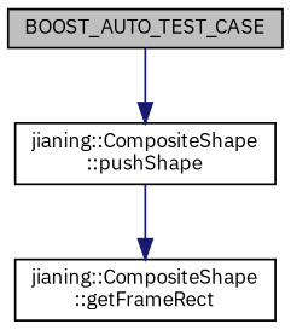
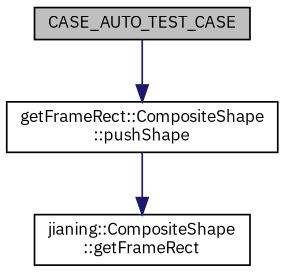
  digraph {
    fontname="IBM Plex Sans"
    rankdir=TB
    node [color=black fillcolor=white fontname="IBM Plex Sans" fontsize=10 shape=record style=filled]
    edge [color=midnightblue fontname="IBM Plex Sans" fontsize=10 labelfontname=Helvetica labelfontsize=10 style=solid]
-   n1 [fillcolor=grey75 fontcolor=black height=0.2 label=BOOST_AUTO_TEST_CASE width=0.4]
-   n2 [height=0.2 label="jianing::CompositeShape\l::pushShape" width=0.4]
+   n1 [fillcolor=grey75 fontcolor=black height=0.2 label=CASE_AUTO_TEST_CASE width=0.4]
+   n2 [height=0.2 label="getFrameRect::CompositeShape\l::pushShape" width=0.4]
    n3 [height=0.2 label="jianing::CompositeShape\l::getFrameRect" width=0.4]
    n1 -> n2
    n2 -> n3
  }
